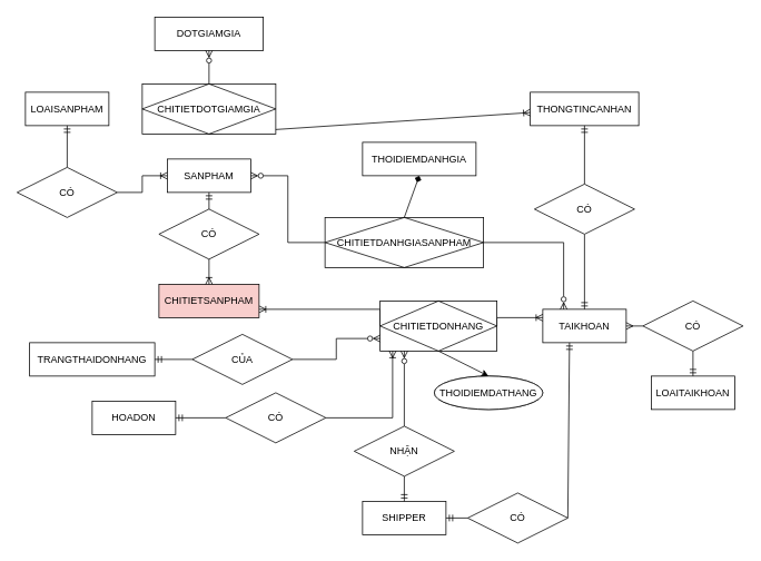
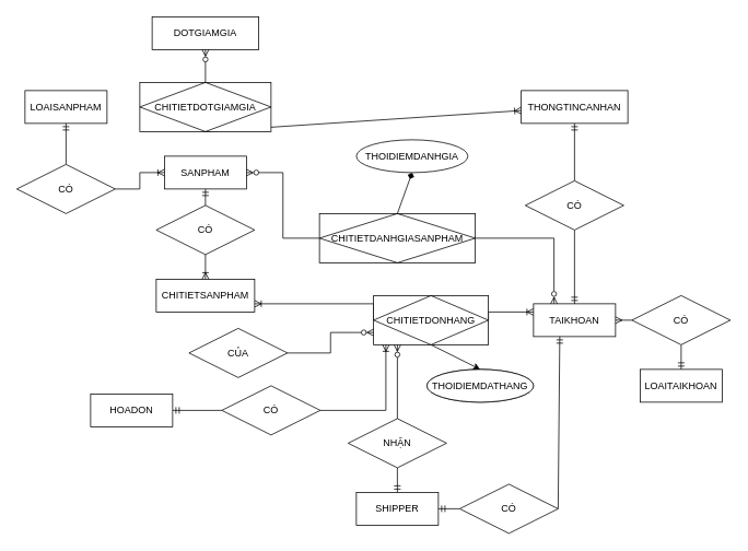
  <mxCell id="0" />
  <mxCell id="1" parent="0" />
  <mxCell id="2" value="TAIKHOAN" style="whiteSpace=wrap;html=1;align=center;" parent="1" vertex="1"><mxGeometry x="650" y="370" width="100" height="40" as="geometry" /></mxCell>
  <mxCell id="3" value="THONGTINCANHAN" style="whiteSpace=wrap;html=1;align=center;" parent="1" vertex="1"><mxGeometry x="635" y="110" width="130" height="40" as="geometry" /></mxCell>
  <mxCell id="4" style="edgeStyle=orthogonalEdgeStyle;rounded=0;orthogonalLoop=1;jettySize=auto;html=1;exitX=0.5;exitY=0;exitDx=0;exitDy=0;entryX=0.5;entryY=1;entryDx=0;entryDy=0;endArrow=ERmandOne;endFill=0;" parent="1" source="6" target="3" edge="1"><mxGeometry relative="1" as="geometry" /></mxCell>
  <mxCell id="5" style="edgeStyle=orthogonalEdgeStyle;rounded=0;orthogonalLoop=1;jettySize=auto;html=1;exitX=0.5;exitY=1;exitDx=0;exitDy=0;entryX=0.5;entryY=0;entryDx=0;entryDy=0;endArrow=ERmandOne;endFill=0;" parent="1" source="6" target="2" edge="1"><mxGeometry relative="1" as="geometry" /></mxCell>
  <mxCell id="6" value="CÓ" style="shape=rhombus;perimeter=rhombusPerimeter;whiteSpace=wrap;html=1;align=center;" parent="1" vertex="1"><mxGeometry x="640" y="220" width="120" height="60" as="geometry" /></mxCell>
  <mxCell id="7" value="SANPHAM" style="whiteSpace=wrap;html=1;align=center;" parent="1" vertex="1"><mxGeometry x="200" y="190" width="100" height="40" as="geometry" /></mxCell>
  <mxCell id="8" style="edgeStyle=orthogonalEdgeStyle;rounded=0;orthogonalLoop=1;jettySize=auto;html=1;exitX=0;exitY=0.5;exitDx=0;exitDy=0;entryX=1;entryY=0.75;entryDx=0;entryDy=0;endArrow=ERoneToMany;endFill=0;" parent="1" source="11" target="25" edge="1"><mxGeometry relative="1" as="geometry"><Array as="points"><mxPoint x="455" y="370" /></Array></mxGeometry></mxCell>
  <mxCell id="9" style="edgeStyle=orthogonalEdgeStyle;rounded=0;orthogonalLoop=1;jettySize=auto;html=1;exitX=1;exitY=0.5;exitDx=0;exitDy=0;endArrow=ERoneToMany;endFill=0;entryX=0;entryY=0.25;entryDx=0;entryDy=0;" parent="1" source="11" target="2" edge="1"><mxGeometry relative="1" as="geometry"><mxPoint x="640" y="390" as="targetPoint" /><Array as="points"><mxPoint x="595" y="380" /></Array></mxGeometry></mxCell>
  <mxCell id="10" style="rounded=0;orthogonalLoop=1;jettySize=auto;html=1;exitX=0.5;exitY=1;exitDx=0;exitDy=0;entryX=0.5;entryY=0;entryDx=0;entryDy=0;" parent="1" source="11" target="12" edge="1"><mxGeometry relative="1" as="geometry" /></mxCell>
  <mxCell id="11" value="CHITIETDONHANG" style="shape=associativeEntity;whiteSpace=wrap;html=1;align=center;" parent="1" vertex="1"><mxGeometry x="455" y="360" width="140" height="60" as="geometry" /></mxCell>
  <mxCell id="12" value="THOIDIEMDATHANG" style="ellipse;whiteSpace=wrap;html=1;align=center;" parent="1" vertex="1"><mxGeometry x="520" y="450" width="130" height="40" as="geometry" /></mxCell>
  <mxCell id="13" value="LOAITAIKHOAN" style="whiteSpace=wrap;html=1;align=center;" parent="1" vertex="1"><mxGeometry x="780" y="450" width="100" height="40" as="geometry" /></mxCell>
  <mxCell id="14" style="rounded=0;orthogonalLoop=1;jettySize=auto;html=1;exitX=0;exitY=0.5;exitDx=0;exitDy=0;entryX=1;entryY=0.5;entryDx=0;entryDy=0;endArrow=ERmany;endFill=0;" parent="1" source="16" target="2" edge="1"><mxGeometry relative="1" as="geometry" /></mxCell>
  <mxCell id="15" style="rounded=0;orthogonalLoop=1;jettySize=auto;html=1;exitX=0.5;exitY=1;exitDx=0;exitDy=0;entryX=0.5;entryY=0;entryDx=0;entryDy=0;endArrow=ERmandOne;endFill=0;" parent="1" source="16" target="13" edge="1"><mxGeometry relative="1" as="geometry" /></mxCell>
  <mxCell id="16" value="CÓ" style="shape=rhombus;perimeter=rhombusPerimeter;whiteSpace=wrap;html=1;align=center;" parent="1" vertex="1"><mxGeometry x="770" y="360" width="120" height="60" as="geometry" /></mxCell>
  <mxCell id="17" value="LOAISANPHAM" style="whiteSpace=wrap;html=1;align=center;" parent="1" vertex="1"><mxGeometry x="30" y="110" width="100" height="40" as="geometry" /></mxCell>
  <mxCell id="18" style="edgeStyle=orthogonalEdgeStyle;rounded=0;orthogonalLoop=1;jettySize=auto;html=1;exitX=1;exitY=0.5;exitDx=0;exitDy=0;entryX=0;entryY=0.5;entryDx=0;entryDy=0;endArrow=ERoneToMany;endFill=0;" parent="1" source="20" target="7" edge="1"><mxGeometry relative="1" as="geometry" /></mxCell>
  <mxCell id="19" style="edgeStyle=orthogonalEdgeStyle;rounded=0;orthogonalLoop=1;jettySize=auto;html=1;exitX=0.5;exitY=0;exitDx=0;exitDy=0;entryX=0.5;entryY=1;entryDx=0;entryDy=0;endArrow=ERmandOne;endFill=0;" parent="1" source="20" target="17" edge="1"><mxGeometry relative="1" as="geometry" /></mxCell>
  <mxCell id="20" value="CÓ" style="shape=rhombus;perimeter=rhombusPerimeter;whiteSpace=wrap;html=1;align=center;" parent="1" vertex="1"><mxGeometry x="20" y="200" width="120" height="60" as="geometry" /></mxCell>
- <mxCell id="21" value="TRANGTHAIDONHANG" style="whiteSpace=wrap;html=1;align=center;" parent="1" vertex="1"><mxGeometry x="35" y="410" width="150" height="40" as="geometry" /></mxCell>
  <mxCell id="22" style="rounded=0;orthogonalLoop=1;jettySize=auto;html=1;exitX=1;exitY=0.5;exitDx=0;exitDy=0;entryX=0;entryY=0.75;entryDx=0;entryDy=0;endArrow=ERzeroToMany;endFill=0;edgeStyle=orthogonalEdgeStyle;" edge="1" parent="1" source="24" target="11"><mxGeometry relative="1" as="geometry" /></mxCell>
- <mxCell id="23" style="edgeStyle=orthogonalEdgeStyle;rounded=0;orthogonalLoop=1;jettySize=auto;html=1;exitX=0;exitY=0.5;exitDx=0;exitDy=0;entryX=1;entryY=0.5;entryDx=0;entryDy=0;endArrow=ERmandOne;endFill=0;" edge="1" parent="1" source="24" target="21"><mxGeometry relative="1" as="geometry" /></mxCell>
  <mxCell id="24" value="CỦA" style="shape=rhombus;perimeter=rhombusPerimeter;whiteSpace=wrap;html=1;align=center;" parent="1" vertex="1"><mxGeometry x="230" y="400" width="120" height="60" as="geometry" /></mxCell>
- <mxCell id="25" value="CHITIETSANPHAM" style="whiteSpace=wrap;html=1;align=center;fillColor=#f8cecc;" parent="1" vertex="1"><mxGeometry x="190" y="340" width="120" height="40" as="geometry" /></mxCell>
+ <mxCell id="25" value="CHITIETSANPHAM" style="whiteSpace=wrap;html=1;align=center;" parent="1" vertex="1"><mxGeometry x="190" y="340" width="120" height="40" as="geometry" /></mxCell>
  <mxCell id="26" style="edgeStyle=orthogonalEdgeStyle;rounded=0;orthogonalLoop=1;jettySize=auto;html=1;exitX=0.5;exitY=0;exitDx=0;exitDy=0;entryX=0.5;entryY=1;entryDx=0;entryDy=0;endArrow=ERmandOne;endFill=0;" parent="1" source="28" target="7" edge="1"><mxGeometry relative="1" as="geometry" /></mxCell>
  <mxCell id="27" style="edgeStyle=orthogonalEdgeStyle;rounded=0;orthogonalLoop=1;jettySize=auto;html=1;exitX=0.5;exitY=1;exitDx=0;exitDy=0;entryX=0.5;entryY=0;entryDx=0;entryDy=0;endArrow=ERoneToMany;endFill=0;" parent="1" source="28" target="25" edge="1"><mxGeometry relative="1" as="geometry" /></mxCell>
  <mxCell id="28" value="CÓ" style="shape=rhombus;perimeter=rhombusPerimeter;whiteSpace=wrap;html=1;align=center;" parent="1" vertex="1"><mxGeometry x="190" y="250" width="120" height="60" as="geometry" /></mxCell>
  <mxCell id="29" value="HOADON" style="whiteSpace=wrap;html=1;align=center;" parent="1" vertex="1"><mxGeometry x="110" y="480" width="100" height="40" as="geometry" /></mxCell>
  <mxCell id="30" style="edgeStyle=orthogonalEdgeStyle;rounded=0;orthogonalLoop=1;jettySize=auto;html=1;entryX=1;entryY=0.5;entryDx=0;entryDy=0;endArrow=ERmandOne;endFill=0;exitX=0;exitY=0.5;exitDx=0;exitDy=0;" parent="1" source="40" target="29" edge="1"><mxGeometry relative="1" as="geometry"><mxPoint x="250" y="460" as="sourcePoint" /><Array as="points" /></mxGeometry></mxCell>
  <mxCell id="31" style="edgeStyle=orthogonalEdgeStyle;rounded=0;orthogonalLoop=1;jettySize=auto;html=1;exitX=1;exitY=0.5;exitDx=0;exitDy=0;endArrow=ERoneToMany;endFill=0;" parent="1" source="40" edge="1"><mxGeometry relative="1" as="geometry"><Array as="points"><mxPoint x="470" y="500" /></Array><mxPoint x="390" y="460" as="sourcePoint" /><mxPoint x="470" y="420" as="targetPoint" /></mxGeometry></mxCell>
  <mxCell id="32" value="SHIPPER" style="whiteSpace=wrap;html=1;align=center;" parent="1" vertex="1"><mxGeometry x="434" y="600" width="100" height="40" as="geometry" /></mxCell>
  <mxCell id="33" style="edgeStyle=none;rounded=0;orthogonalLoop=1;jettySize=auto;html=1;exitX=1;exitY=0.5;exitDx=0;exitDy=0;entryX=0.32;entryY=1;entryDx=0;entryDy=0;endArrow=ERmandOne;endFill=0;entryPerimeter=0;" parent="1" source="35" target="2" edge="1"><mxGeometry relative="1" as="geometry" /></mxCell>
  <mxCell id="34" style="edgeStyle=none;rounded=0;orthogonalLoop=1;jettySize=auto;html=1;exitX=0;exitY=0.5;exitDx=0;exitDy=0;entryX=1;entryY=0.5;entryDx=0;entryDy=0;endArrow=ERmandOne;endFill=0;" parent="1" source="35" target="32" edge="1"><mxGeometry relative="1" as="geometry" /></mxCell>
  <mxCell id="35" value="CÓ" style="shape=rhombus;perimeter=rhombusPerimeter;whiteSpace=wrap;html=1;align=center;" parent="1" vertex="1"><mxGeometry x="560" y="590" width="120" height="60" as="geometry" /></mxCell>
  <mxCell id="36" style="edgeStyle=none;rounded=0;orthogonalLoop=1;jettySize=auto;html=1;exitX=0.5;exitY=1;exitDx=0;exitDy=0;entryX=0.5;entryY=0;entryDx=0;entryDy=0;endArrow=ERmandOne;endFill=0;" parent="1" source="38" target="32" edge="1"><mxGeometry relative="1" as="geometry"><Array as="points" /></mxGeometry></mxCell>
  <mxCell id="37" style="edgeStyle=none;rounded=0;orthogonalLoop=1;jettySize=auto;html=1;exitX=0.5;exitY=0;exitDx=0;exitDy=0;endArrow=ERzeroToMany;endFill=0;" parent="1" source="38" edge="1"><mxGeometry relative="1" as="geometry"><mxPoint x="484" y="420" as="targetPoint" /></mxGeometry></mxCell>
  <mxCell id="38" value="NHẬN" style="shape=rhombus;perimeter=rhombusPerimeter;whiteSpace=wrap;html=1;align=center;" parent="1" vertex="1"><mxGeometry x="424" y="510" width="120" height="60" as="geometry" /></mxCell>
  <mxCell id="39" value="THOIDIEMDATHANG" style="ellipse;whiteSpace=wrap;html=1;align=center;" vertex="1" parent="1"><mxGeometry x="520" y="450" width="130" height="40" as="geometry" /></mxCell>
  <mxCell id="40" value="CÓ" style="shape=rhombus;perimeter=rhombusPerimeter;whiteSpace=wrap;html=1;align=center;" vertex="1" parent="1"><mxGeometry x="270" y="470" width="120" height="60" as="geometry" /></mxCell>
  <mxCell id="41" value="DOTGIAMGIA" style="whiteSpace=wrap;html=1;align=center;" vertex="1" parent="1"><mxGeometry x="185" y="20" width="130" height="40" as="geometry" /></mxCell>
  <mxCell id="42" style="edgeStyle=none;rounded=0;orthogonalLoop=1;jettySize=auto;html=1;entryX=0.5;entryY=1;entryDx=0;entryDy=0;endArrow=ERzeroToMany;endFill=0;exitX=0.5;exitY=0;exitDx=0;exitDy=0;" edge="1" parent="1" source="44" target="41"><mxGeometry relative="1" as="geometry"><mxPoint x="350" y="50" as="sourcePoint" /><Array as="points" /></mxGeometry></mxCell>
  <mxCell id="43" style="edgeStyle=none;rounded=0;orthogonalLoop=1;jettySize=auto;html=1;exitX=0.5;exitY=1;exitDx=0;exitDy=0;endArrow=ERoneToMany;endFill=0;" edge="1" parent="1" source="44" target="3"><mxGeometry relative="1" as="geometry"><mxPoint x="350" y="150" as="sourcePoint" /></mxGeometry></mxCell>
  <mxCell id="44" value="CHITIETDOTGIAMGIA" style="shape=associativeEntity;whiteSpace=wrap;html=1;align=center;" vertex="1" parent="1"><mxGeometry x="170" width="160" height="60" as="geometry" y="100" /></mxCell>
  <mxCell id="45" style="edgeStyle=orthogonalEdgeStyle;rounded=0;orthogonalLoop=1;jettySize=auto;html=1;exitX=0;exitY=0.5;exitDx=0;exitDy=0;entryX=1;entryY=0.5;entryDx=0;entryDy=0;endArrow=ERzeroToMany;endFill=0;" edge="1" parent="1" source="48" target="7"><mxGeometry relative="1" as="geometry" /></mxCell>
  <mxCell id="46" style="edgeStyle=orthogonalEdgeStyle;rounded=0;orthogonalLoop=1;jettySize=auto;html=1;exitX=1;exitY=0.5;exitDx=0;exitDy=0;entryX=0.25;entryY=0;entryDx=0;entryDy=0;endArrow=ERzeroToMany;endFill=0;" edge="1" parent="1" source="48" target="2"><mxGeometry relative="1" as="geometry" /></mxCell>
  <mxCell id="47" style="rounded=0;orthogonalLoop=1;jettySize=auto;html=1;exitX=0.5;exitY=0;exitDx=0;exitDy=0;entryX=0.5;entryY=1;entryDx=0;entryDy=0;endArrow=diamond;endFill=1;" edge="1" parent="1" source="48" target="49"><mxGeometry relative="1" as="geometry" /></mxCell>
  <mxCell id="48" value="CHITIETDANHGIASANPHAM" style="shape=associativeEntity;whiteSpace=wrap;html=1;align=center;" vertex="1" parent="1"><mxGeometry x="389" y="260" width="190" height="60" as="geometry" /></mxCell>
- <mxCell id="49" value="THOIDIEMDANHGIA" style="whiteSpace=wrap;html=1;align=center;rounded=0;" vertex="1" parent="1"><mxGeometry x="434" y="170" width="136" height="40" as="geometry" /></mxCell>
+ <mxCell id="49" value="THOIDIEMDANHGIA" style="ellipse;whiteSpace=wrap;html=1;align=center;" vertex="1" parent="1"><mxGeometry x="434" y="170" width="136" height="40" as="geometry" /></mxCell>
